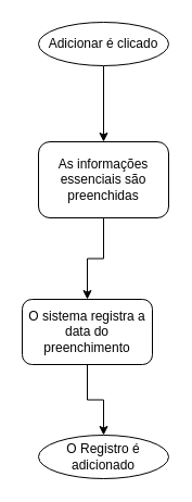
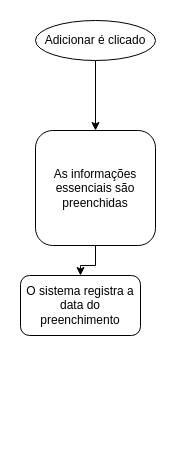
  <mxCell id="0" />
  <mxCell id="1" parent="0" />
  <mxCell id="2" style="edgeStyle=orthogonalEdgeStyle;rounded=0;orthogonalLoop=1;jettySize=auto;html=1;" edge="1" parent="1" source="3" target="5"><mxGeometry relative="1" as="geometry" /></mxCell>
  <mxCell id="3" value="Adicionar é clicado" style="ellipse;whiteSpace=wrap;html=1;" vertex="1" parent="1"><mxGeometry x="35" y="20" width="120" height="40" as="geometry" /></mxCell>
  <mxCell id="4" style="edgeStyle=orthogonalEdgeStyle;rounded=0;orthogonalLoop=1;jettySize=auto;html=1;" edge="1" parent="1" source="5" target="7"><mxGeometry relative="1" as="geometry" /></mxCell>
- <mxCell id="5" value="&lt;div&gt;As informações essenciais são preenchidas&lt;/div&gt;" style="rounded=1;whiteSpace=wrap;html=1;" vertex="1" parent="1"><mxGeometry x="35" y="130" width="120" height="70" as="geometry" /></mxCell>
- <mxCell id="6" style="edgeStyle=orthogonalEdgeStyle;rounded=0;orthogonalLoop=1;jettySize=auto;html=1;" edge="1" parent="1" source="7" target="8"><mxGeometry relative="1" as="geometry" /></mxCell>
+ <mxCell id="5" value="&lt;div&gt;As informações essenciais são preenchidas&lt;/div&gt;" style="rounded=1;whiteSpace=wrap;html=1;" vertex="1" parent="1"><mxGeometry x="35" y="130" width="120" height="115" as="geometry" /></mxCell>
  <mxCell id="7" value="O sistema registra a data do preenchimento" style="rounded=1;whiteSpace=wrap;html=1;" vertex="1" parent="1"><mxGeometry x="20" y="275" width="120" height="60" as="geometry" /></mxCell>
- <mxCell id="8" value="O Registro é adicionado" style="ellipse;whiteSpace=wrap;html=1;" vertex="1" parent="1"><mxGeometry x="35" y="400" width="120" height="40" as="geometry" /></mxCell>
